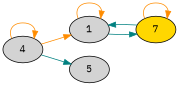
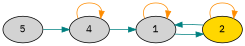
  digraph {
    fontname="IBM Plex Mono"
    rankdir=LR
    node [fillcolor=lightgrey fontname="IBM Plex Mono" style=filled]
    edge [color=darkorange fontname="IBM Plex Mono"]
    1
-   2 [fillcolor=gold label=7]
+   2 [fillcolor=gold]
    n3 [label=5]
    4
    1 -> 1
    1 -> 2 [color=teal]
    2 -> 1 [color=teal]
    2 -> 2
-   4 -> n3 [color=teal]
-   4 -> 1
+   n3 -> 4 [color=teal]
+   4 -> 1 [color=teal]
    4 -> 4
  }
